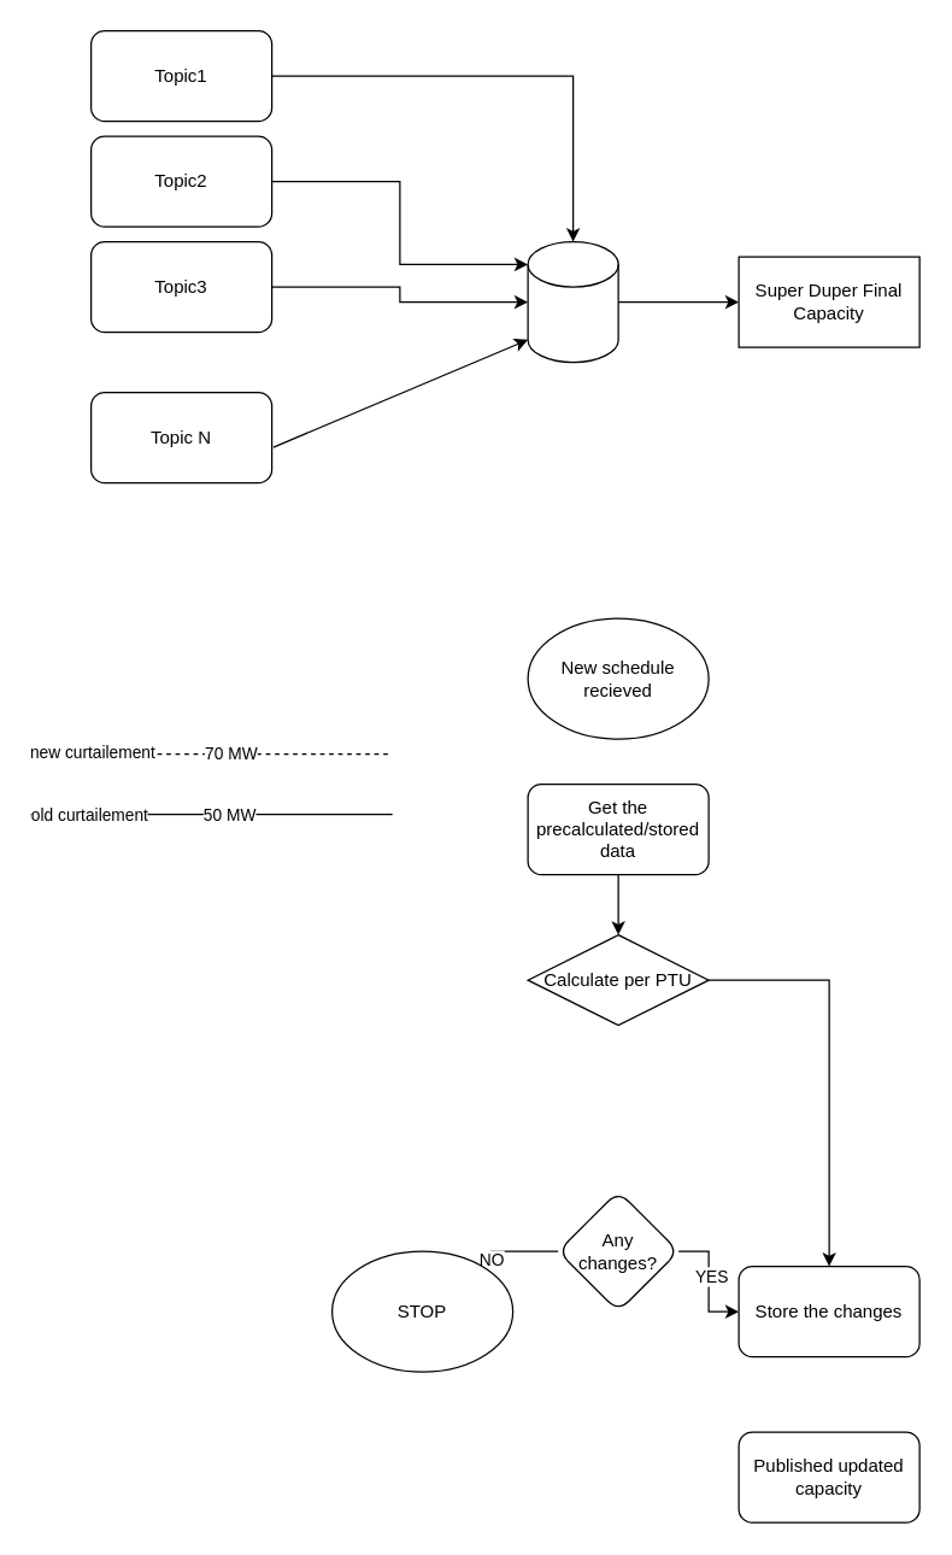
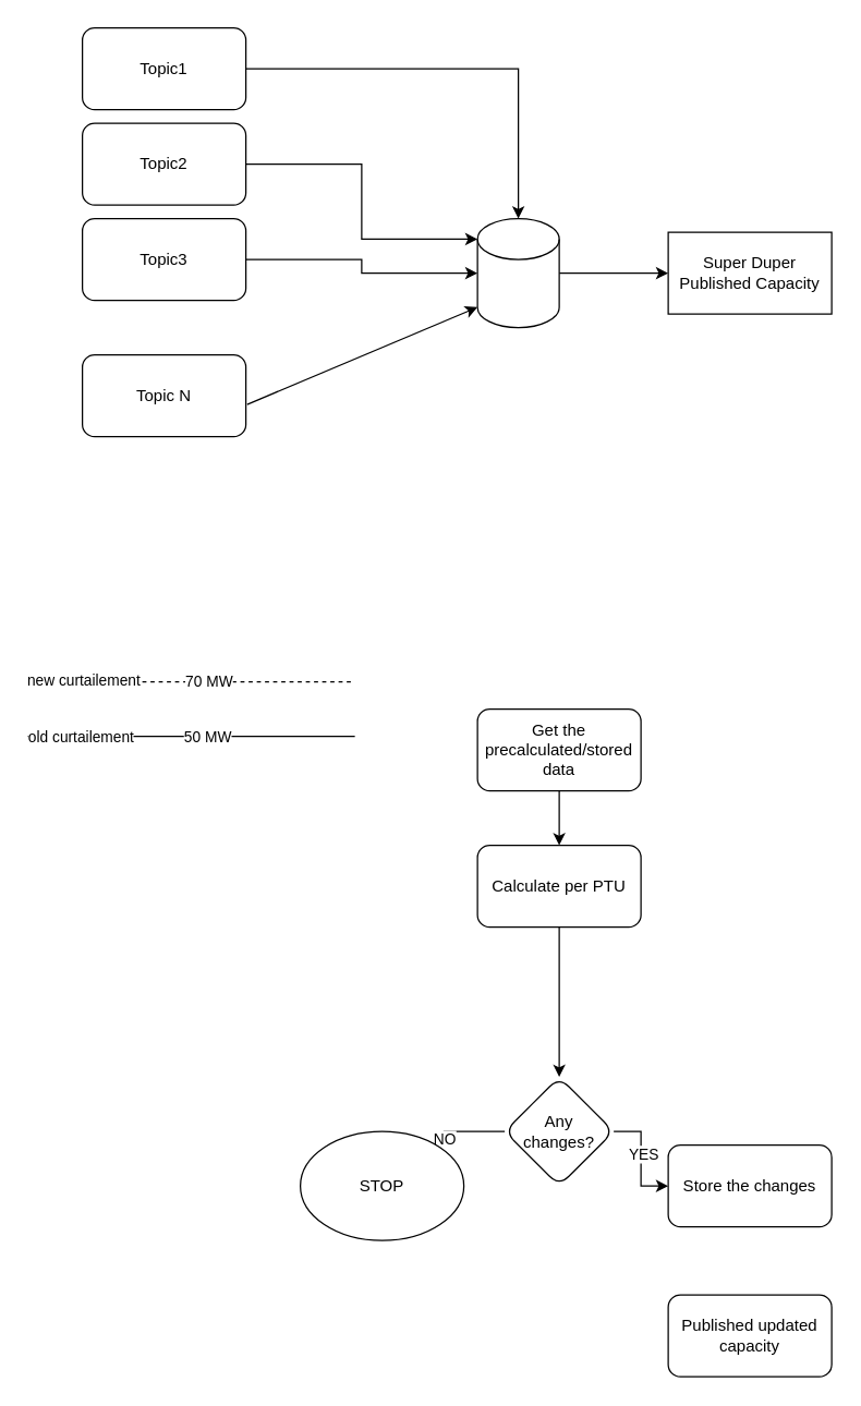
  <mxCell id="0" />
  <mxCell id="1" parent="0" />
  <mxCell id="2" style="edgeStyle=orthogonalEdgeStyle;rounded=0;orthogonalLoop=1;jettySize=auto;html=1;" edge="1" parent="1" source="3" target="5"><mxGeometry relative="1" as="geometry" /></mxCell>
  <mxCell id="3" value="Topic1" style="rounded=1;whiteSpace=wrap;html=1;" parent="1" vertex="1"><mxGeometry x="60" y="20" width="120" height="60" as="geometry" /></mxCell>
  <mxCell id="4" style="edgeStyle=orthogonalEdgeStyle;rounded=0;orthogonalLoop=1;jettySize=auto;html=1;" edge="1" parent="1" source="5" target="12"><mxGeometry relative="1" as="geometry" /></mxCell>
  <mxCell id="5" value="" style="shape=cylinder3;whiteSpace=wrap;html=1;boundedLbl=1;backgroundOutline=1;size=15;" vertex="1" parent="1"><mxGeometry x="350" y="160" width="60" height="80" as="geometry" /></mxCell>
  <mxCell id="6" value="Topic2" style="rounded=1;whiteSpace=wrap;html=1;" vertex="1" parent="1"><mxGeometry x="60" y="90" width="120" height="60" as="geometry" /></mxCell>
  <mxCell id="7" style="edgeStyle=orthogonalEdgeStyle;rounded=0;orthogonalLoop=1;jettySize=auto;html=1;" edge="1" parent="1" source="8" target="5"><mxGeometry relative="1" as="geometry" /></mxCell>
  <mxCell id="8" value="Topic3" style="rounded=1;whiteSpace=wrap;html=1;" vertex="1" parent="1"><mxGeometry x="60" y="160" width="120" height="60" as="geometry" /></mxCell>
  <mxCell id="9" value="Topic N" style="rounded=1;whiteSpace=wrap;html=1;" vertex="1" parent="1"><mxGeometry x="60" y="260" width="120" height="60" as="geometry" /></mxCell>
  <mxCell id="10" value="" style="endArrow=classic;html=1;rounded=0;exitX=1.008;exitY=0.606;exitDx=0;exitDy=0;exitPerimeter=0;entryX=0;entryY=1;entryDx=0;entryDy=-15;entryPerimeter=0;" edge="1" parent="1" source="9" target="5"><mxGeometry width="50" height="50" relative="1" as="geometry"><mxPoint x="280" y="330" as="sourcePoint" /><mxPoint x="330" y="280" as="targetPoint" /></mxGeometry></mxCell>
  <mxCell id="11" style="edgeStyle=orthogonalEdgeStyle;rounded=0;orthogonalLoop=1;jettySize=auto;html=1;entryX=0;entryY=0;entryDx=0;entryDy=15;entryPerimeter=0;" edge="1" parent="1" source="6" target="5"><mxGeometry relative="1" as="geometry" /></mxCell>
- <mxCell id="12" value="Super Duper Final Capacity" style="rounded=0;whiteSpace=wrap;html=1;" vertex="1" parent="1"><mxGeometry x="490" y="170" width="120" height="60" as="geometry" /></mxCell>
+ <mxCell id="12" value="Super Duper Published Capacity" style="rounded=0;whiteSpace=wrap;html=1;" vertex="1" parent="1"><mxGeometry x="490" y="170" width="120" height="60" as="geometry" /></mxCell>
  <mxCell id="13" value="" style="edgeStyle=orthogonalEdgeStyle;rounded=0;orthogonalLoop=1;jettySize=auto;html=1;" edge="1" parent="1" source="14" target="16"><mxGeometry relative="1" as="geometry" /></mxCell>
  <mxCell id="14" value="Get the precalculated/stored data" style="rounded=1;whiteSpace=wrap;html=1;" vertex="1" parent="1"><mxGeometry x="350" y="520" width="120" height="60" as="geometry" /></mxCell>
- <mxCell id="15" value="" style="edgeStyle=orthogonalEdgeStyle;rounded=0;orthogonalLoop=1;jettySize=auto;html=1;" edge="1" parent="1" source="16" target="21"><mxGeometry relative="1" as="geometry" /></mxCell>
- <mxCell id="16" value="Calculate per PTU" style="rhombus;whiteSpace=wrap;html=1;" vertex="1" parent="1"><mxGeometry x="350" y="620" width="120" height="60" as="geometry" /></mxCell>
+ <mxCell id="15" value="" style="edgeStyle=orthogonalEdgeStyle;rounded=0;orthogonalLoop=1;jettySize=auto;html=1;" edge="1" parent="1" source="16" target="20"><mxGeometry relative="1" as="geometry" /></mxCell>
+ <mxCell id="16" value="Calculate per PTU" style="whiteSpace=wrap;html=1;rounded=1;" vertex="1" parent="1"><mxGeometry x="350" y="620" width="120" height="60" as="geometry" /></mxCell>
  <mxCell id="17" value="" style="edgeStyle=orthogonalEdgeStyle;rounded=0;orthogonalLoop=1;jettySize=auto;html=1;" edge="1" parent="1" source="20" target="21"><mxGeometry relative="1" as="geometry" /></mxCell>
  <mxCell id="18" value="YES" style="edgeLabel;html=1;align=center;verticalAlign=middle;resizable=0;points=[];" vertex="1" connectable="0" parent="17"><mxGeometry x="-0.099" y="1" relative="1" as="geometry"><mxPoint as="offset" /></mxGeometry></mxCell>
  <mxCell id="19" value="NO" style="edgeStyle=orthogonalEdgeStyle;rounded=0;orthogonalLoop=1;jettySize=auto;html=1;" edge="1" parent="1" source="20"><mxGeometry relative="1" as="geometry"><mxPoint x="280" y="840" as="targetPoint" /></mxGeometry></mxCell>
  <mxCell id="20" value="Any&lt;div&gt;changes?&lt;/div&gt;" style="rhombus;whiteSpace=wrap;html=1;rounded=1;" vertex="1" parent="1"><mxGeometry x="370" y="790" width="80" height="80" as="geometry" /></mxCell>
  <mxCell id="21" value="Store the changes" style="rounded=1;whiteSpace=wrap;html=1;" vertex="1" parent="1"><mxGeometry x="490" y="840" width="120" height="60" as="geometry" /></mxCell>
  <mxCell id="22" value="Published updated capacity" style="whiteSpace=wrap;html=1;rounded=1;" vertex="1" parent="1"><mxGeometry x="490" y="950" width="120" height="60" as="geometry" /></mxCell>
  <mxCell id="23" value="STOP" style="ellipse;whiteSpace=wrap;html=1;" vertex="1" parent="1"><mxGeometry x="220" y="830" width="120" height="80" as="geometry" /></mxCell>
- <mxCell id="24" value="New schedule recieved" style="ellipse;whiteSpace=wrap;html=1;" vertex="1" parent="1"><mxGeometry x="350" y="410" width="120" height="80" as="geometry" /></mxCell>
  <mxCell id="25" value="" style="endArrow=none;html=1;rounded=0;" edge="1" parent="1"><mxGeometry width="50" height="50" relative="1" as="geometry"><mxPoint x="20" y="540" as="sourcePoint" /><mxPoint x="260" y="540" as="targetPoint" /></mxGeometry></mxCell>
  <mxCell id="26" value="50 MW" style="edgeLabel;html=1;align=center;verticalAlign=middle;resizable=0;points=[];" vertex="1" connectable="0" parent="25"><mxGeometry x="0.088" relative="1" as="geometry"><mxPoint as="offset" /></mxGeometry></mxCell>
  <mxCell id="27" value="old curtailement" style="edgeLabel;html=1;align=center;verticalAlign=middle;resizable=0;points=[];" vertex="1" connectable="0" parent="25"><mxGeometry x="-0.681" relative="1" as="geometry"><mxPoint as="offset" /></mxGeometry></mxCell>
  <mxCell id="28" value="" style="endArrow=none;dashed=1;html=1;rounded=0;" edge="1" parent="1"><mxGeometry width="50" height="50" relative="1" as="geometry"><mxPoint x="20" y="500" as="sourcePoint" /><mxPoint x="260" y="500" as="targetPoint" /></mxGeometry></mxCell>
  <mxCell id="29" value="70 MW" style="edgeLabel;html=1;align=center;verticalAlign=middle;resizable=0;points=[];" vertex="1" connectable="0" parent="28"><mxGeometry x="0.104" y="1" relative="1" as="geometry"><mxPoint as="offset" /></mxGeometry></mxCell>
  <mxCell id="30" value="new curtailement" style="edgeLabel;html=1;align=center;verticalAlign=middle;resizable=0;points=[];" vertex="1" connectable="0" parent="28"><mxGeometry x="-0.53" y="2" relative="1" as="geometry"><mxPoint x="-16" as="offset" /></mxGeometry></mxCell>
